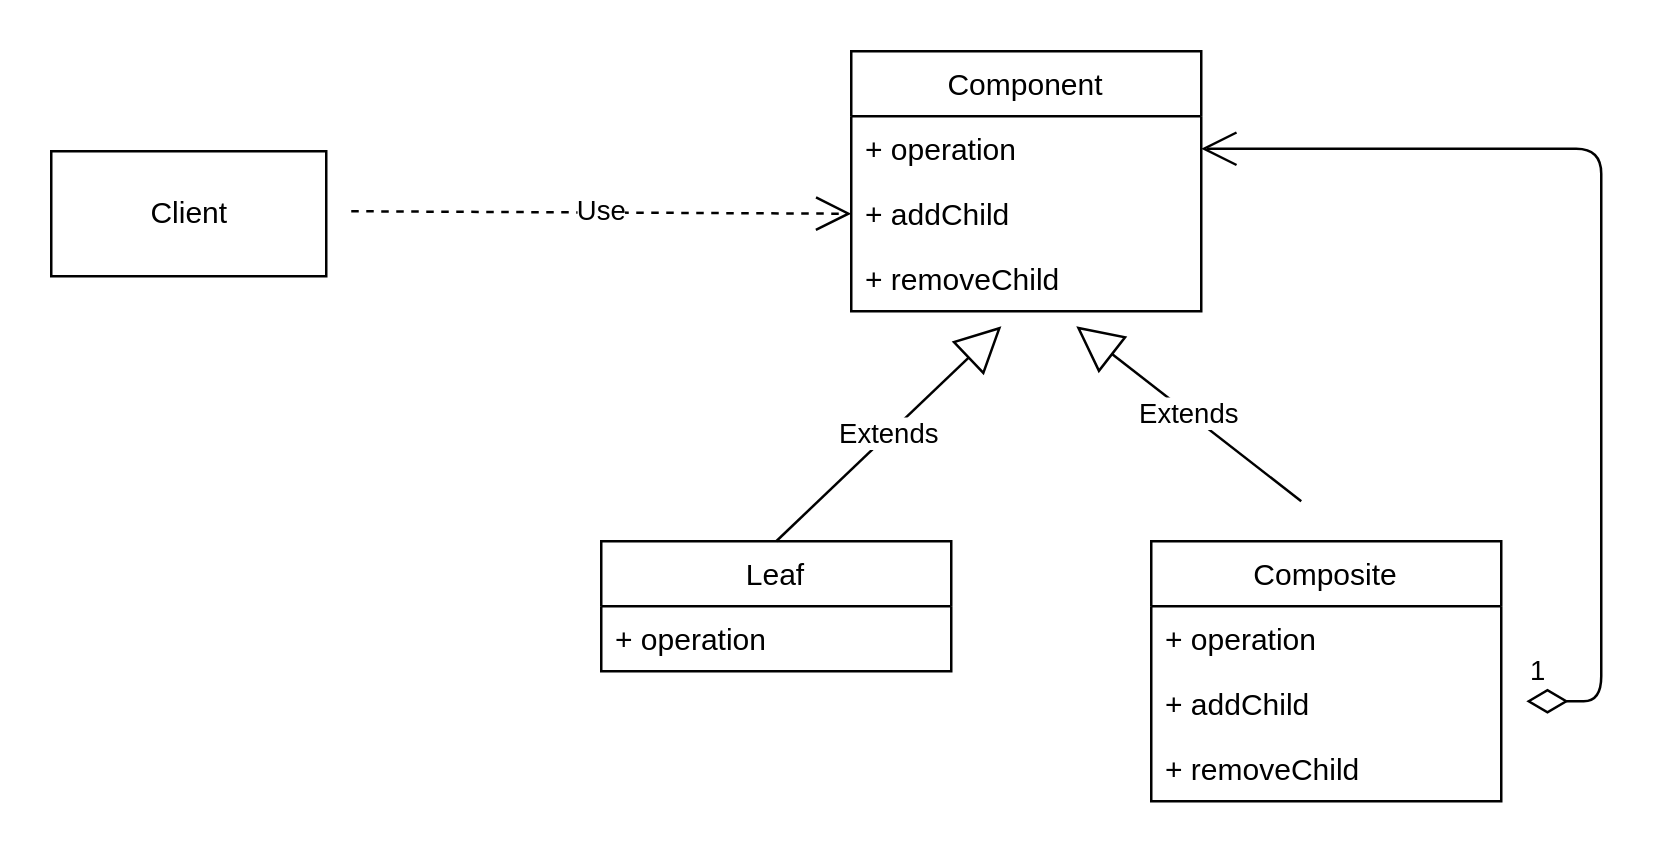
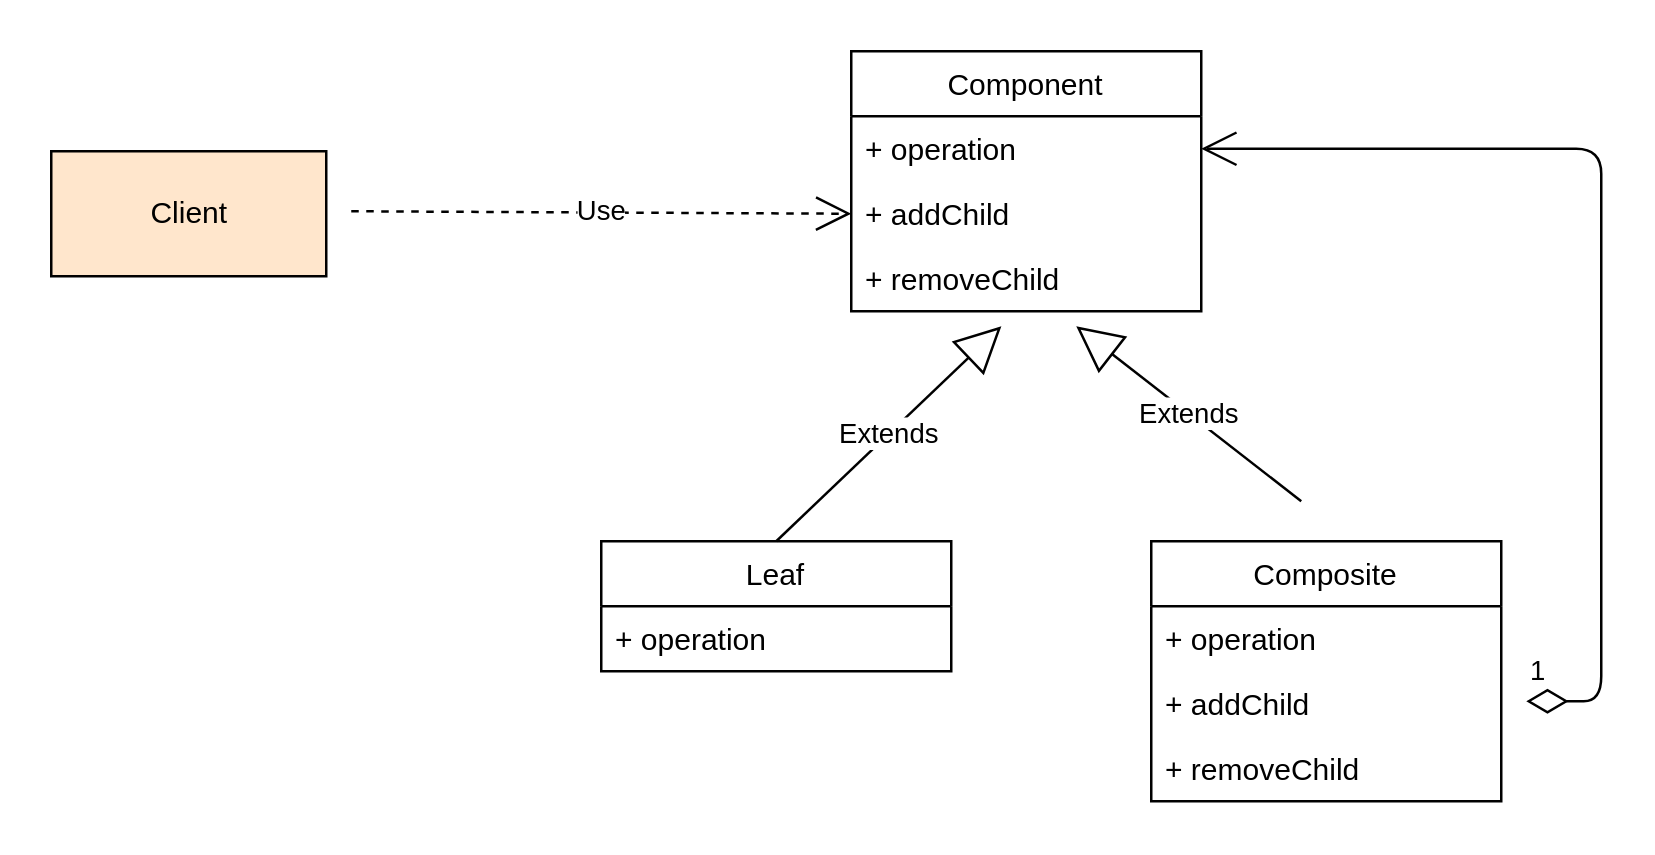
  <mxCell id="0" />
  <mxCell id="1" parent="0" />
- <mxCell id="2" value="Client" style="html=1;" vertex="1" parent="1"><mxGeometry x="20" y="60" width="110" height="50" as="geometry" /></mxCell>
+ <mxCell id="2" value="Client" style="html=1;fillColor=#ffe6cc;" vertex="1" parent="1"><mxGeometry x="20" y="60" width="110" height="50" as="geometry" /></mxCell>
  <mxCell id="3" value="Component" style="swimlane;fontStyle=0;childLayout=stackLayout;horizontal=1;startSize=26;fillColor=none;horizontalStack=0;resizeParent=1;resizeParentMax=0;resizeLast=0;collapsible=1;marginBottom=0;" vertex="1" parent="1"><mxGeometry x="340" y="20" width="140" height="104" as="geometry" /></mxCell>
  <mxCell id="4" value="+ operation" style="text;strokeColor=none;fillColor=none;align=left;verticalAlign=top;spacingLeft=4;spacingRight=4;overflow=hidden;rotatable=0;points=[[0,0.5],[1,0.5]];portConstraint=eastwest;" vertex="1" parent="3"><mxGeometry y="26" width="140" height="26" as="geometry" /></mxCell>
  <mxCell id="5" value="+ addChild" style="text;strokeColor=none;fillColor=none;align=left;verticalAlign=top;spacingLeft=4;spacingRight=4;overflow=hidden;rotatable=0;points=[[0,0.5],[1,0.5]];portConstraint=eastwest;" vertex="1" parent="3"><mxGeometry y="52" width="140" height="26" as="geometry" /></mxCell>
  <mxCell id="6" value="+ removeChild" style="text;strokeColor=none;fillColor=none;align=left;verticalAlign=top;spacingLeft=4;spacingRight=4;overflow=hidden;rotatable=0;points=[[0,0.5],[1,0.5]];portConstraint=eastwest;" vertex="1" parent="3"><mxGeometry y="78" width="140" height="26" as="geometry" /></mxCell>
  <mxCell id="7" value="Leaf" style="swimlane;fontStyle=0;childLayout=stackLayout;horizontal=1;startSize=26;fillColor=none;horizontalStack=0;resizeParent=1;resizeParentMax=0;resizeLast=0;collapsible=1;marginBottom=0;" vertex="1" parent="1"><mxGeometry x="240" y="216" width="140" height="52" as="geometry" /></mxCell>
  <mxCell id="8" value="+ operation" style="text;strokeColor=none;fillColor=none;align=left;verticalAlign=top;spacingLeft=4;spacingRight=4;overflow=hidden;rotatable=0;points=[[0,0.5],[1,0.5]];portConstraint=eastwest;" vertex="1" parent="7"><mxGeometry y="26" width="140" height="26" as="geometry" /></mxCell>
  <mxCell id="9" value="Composite" style="swimlane;fontStyle=0;childLayout=stackLayout;horizontal=1;startSize=26;fillColor=none;horizontalStack=0;resizeParent=1;resizeParentMax=0;resizeLast=0;collapsible=1;marginBottom=0;" vertex="1" parent="1"><mxGeometry x="460" y="216" width="140" height="104" as="geometry" /></mxCell>
  <mxCell id="10" value="+ operation" style="text;strokeColor=none;fillColor=none;align=left;verticalAlign=top;spacingLeft=4;spacingRight=4;overflow=hidden;rotatable=0;points=[[0,0.5],[1,0.5]];portConstraint=eastwest;" vertex="1" parent="9"><mxGeometry y="26" width="140" height="26" as="geometry" /></mxCell>
  <mxCell id="11" value="+ addChild" style="text;strokeColor=none;fillColor=none;align=left;verticalAlign=top;spacingLeft=4;spacingRight=4;overflow=hidden;rotatable=0;points=[[0,0.5],[1,0.5]];portConstraint=eastwest;" vertex="1" parent="9"><mxGeometry y="52" width="140" height="26" as="geometry" /></mxCell>
  <mxCell id="12" value="+ removeChild" style="text;strokeColor=none;fillColor=none;align=left;verticalAlign=top;spacingLeft=4;spacingRight=4;overflow=hidden;rotatable=0;points=[[0,0.5],[1,0.5]];portConstraint=eastwest;" vertex="1" parent="9"><mxGeometry y="78" width="140" height="26" as="geometry" /></mxCell>
  <mxCell id="13" value="Extends" style="endArrow=block;endSize=16;endFill=0;html=1;entryX=0.429;entryY=1.231;entryDx=0;entryDy=0;entryPerimeter=0;exitX=0.5;exitY=0;exitDx=0;exitDy=0;" edge="1" parent="1" source="7" target="6"><mxGeometry width="160" relative="1" as="geometry"><mxPoint x="20" y="340" as="sourcePoint" /><mxPoint x="180" y="340" as="targetPoint" /></mxGeometry></mxCell>
  <mxCell id="14" value="Extends" style="endArrow=block;endSize=16;endFill=0;html=1;" edge="1" parent="1"><mxGeometry width="160" relative="1" as="geometry"><mxPoint x="520" y="200" as="sourcePoint" /><mxPoint x="430" y="130" as="targetPoint" /></mxGeometry></mxCell>
  <mxCell id="15" value="1" style="endArrow=open;html=1;endSize=12;startArrow=diamondThin;startSize=14;startFill=0;edgeStyle=orthogonalEdgeStyle;align=left;verticalAlign=bottom;entryX=1;entryY=0.5;entryDx=0;entryDy=0;" edge="1" parent="1" target="4"><mxGeometry x="-1" y="3" relative="1" as="geometry"><mxPoint x="610" y="280" as="sourcePoint" /><mxPoint x="310" y="340" as="targetPoint" /><Array as="points"><mxPoint x="640" y="280" /><mxPoint x="640" y="59" /></Array></mxGeometry></mxCell>
  <mxCell id="16" value="Use" style="endArrow=open;endSize=12;dashed=1;html=1;entryX=0;entryY=0.5;entryDx=0;entryDy=0;" edge="1" parent="1" target="5"><mxGeometry width="160" relative="1" as="geometry"><mxPoint x="140" y="84" as="sourcePoint" /><mxPoint x="300" y="84" as="targetPoint" /></mxGeometry></mxCell>
